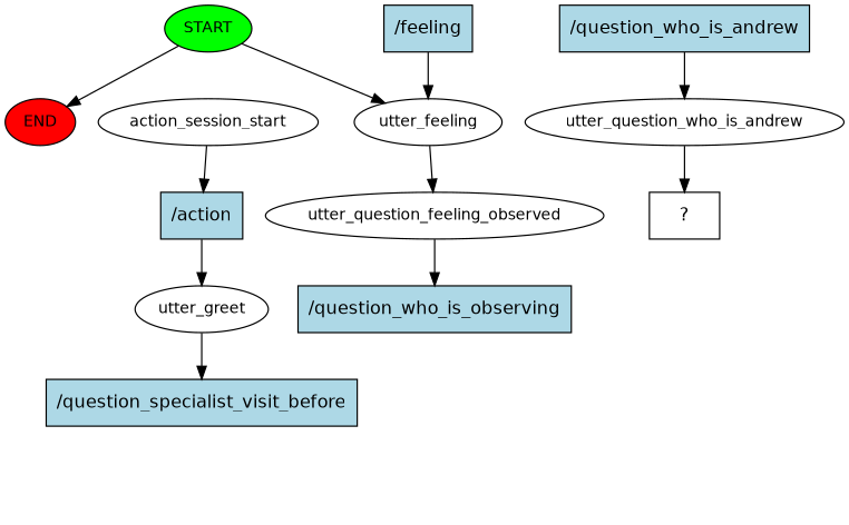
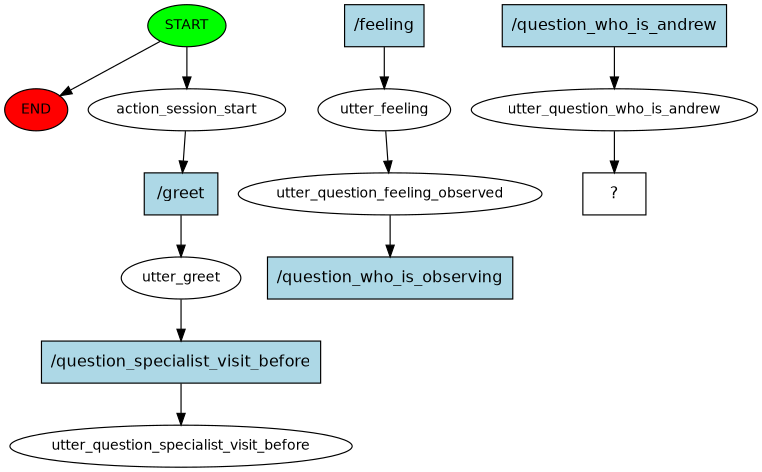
  digraph {
    fontname="DejaVu Sans"
    node [fontname="DejaVu Sans" fontsize=12]
    edge [fontname="DejaVu Sans"]
    n1 [fillcolor=green label=START style=filled]
    n2 [fillcolor=red label=END style=filled]
    n3 [label=action_session_start]
-   n4 [fillcolor=lightblue label="/action" shape=rect style=filled fontsize=""]
+   n4 [fillcolor=lightblue label="/greet" shape=rect style=filled fontsize=""]
    n5 [label=utter_greet]
    n6 [fillcolor=lightblue label="/question_specialist_visit_before" shape=rect style=filled fontsize=""]
+   n7 [label=utter_question_specialist_visit_before]
    n8 [fillcolor=lightblue label="/feeling" shape=rect style=filled fontsize=""]
    n9 [label=utter_feeling]
    n10 [label=utter_question_feeling_observed]
    n11 [fillcolor=lightblue label="/question_who_is_observing" shape=rect style=filled fontsize=""]
    n12 [fillcolor=lightblue label="/question_who_is_andrew" shape=rect style=filled fontsize=""]
    n13 [label=utter_question_who_is_andrew]
    n14 [label="  ?  " shape=rect fontsize=""]
    n1 -> n2
-   n1 -> n9
+   n1 -> n3
    n3 -> n4
    n4 -> n5
    n5 -> n6
+   n6 -> n7
    n8 -> n9
    n9 -> n10
    n10 -> n11
    n12 -> n13
    n13 -> n14
  }
